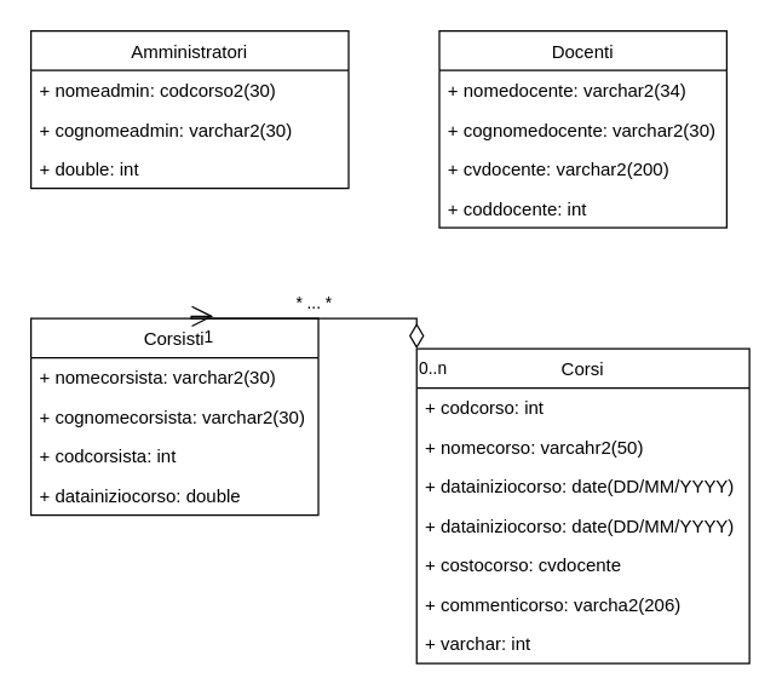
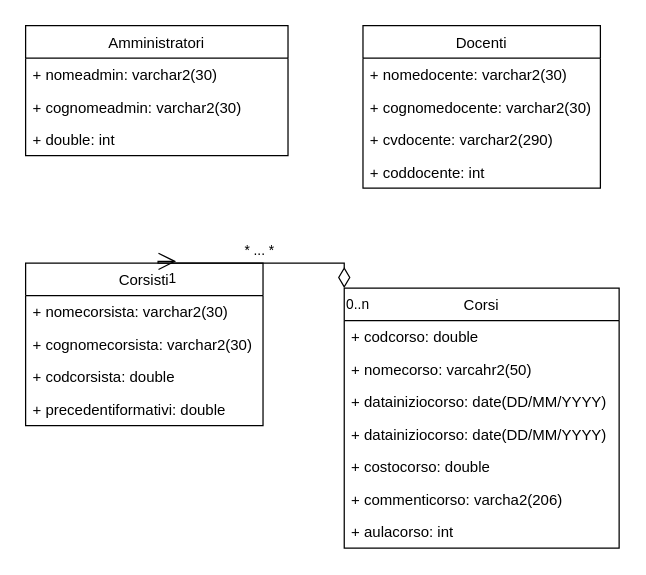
  <mxCell id="0" />
  <mxCell id="1" parent="0" />
  <mxCell id="2" value="Amministratori" style="swimlane;fontStyle=0;childLayout=stackLayout;horizontal=1;startSize=26;fillColor=none;horizontalStack=0;resizeParent=1;resizeParentMax=0;resizeLast=0;collapsible=1;marginBottom=0;" parent="1" vertex="1"><mxGeometry x="20" y="20" width="210" height="104" as="geometry" /></mxCell>
- <mxCell id="3" value="+ nomeadmin: codcorso2(30)" style="text;strokeColor=none;fillColor=none;align=left;verticalAlign=top;spacingLeft=4;spacingRight=4;overflow=hidden;rotatable=0;points=[[0,0.5],[1,0.5]];portConstraint=eastwest;" parent="2" vertex="1"><mxGeometry y="26" width="210" height="26" as="geometry" /></mxCell>
+ <mxCell id="3" value="+ nomeadmin: varchar2(30)" style="text;strokeColor=none;fillColor=none;align=left;verticalAlign=top;spacingLeft=4;spacingRight=4;overflow=hidden;rotatable=0;points=[[0,0.5],[1,0.5]];portConstraint=eastwest;" parent="2" vertex="1"><mxGeometry y="26" width="210" height="26" as="geometry" /></mxCell>
  <mxCell id="4" value="+ cognomeadmin: varchar2(30)" style="text;strokeColor=none;fillColor=none;align=left;verticalAlign=top;spacingLeft=4;spacingRight=4;overflow=hidden;rotatable=0;points=[[0,0.5],[1,0.5]];portConstraint=eastwest;" parent="2" vertex="1"><mxGeometry y="52" width="210" height="26" as="geometry" /></mxCell>
  <mxCell id="5" value="+ double: int" style="text;strokeColor=none;fillColor=none;align=left;verticalAlign=top;spacingLeft=4;spacingRight=4;overflow=hidden;rotatable=0;points=[[0,0.5],[1,0.5]];portConstraint=eastwest;" parent="2" vertex="1"><mxGeometry y="78" width="210" height="26" as="geometry" /></mxCell>
  <mxCell id="6" value="Docenti" style="swimlane;fontStyle=0;childLayout=stackLayout;horizontal=1;startSize=26;fillColor=none;horizontalStack=0;resizeParent=1;resizeParentMax=0;resizeLast=0;collapsible=1;marginBottom=0;" parent="1" vertex="1"><mxGeometry x="290" y="20" width="190" height="130" as="geometry" /></mxCell>
- <mxCell id="7" value="+ nomedocente: varchar2(34)" style="text;strokeColor=none;fillColor=none;align=left;verticalAlign=top;spacingLeft=4;spacingRight=4;overflow=hidden;rotatable=0;points=[[0,0.5],[1,0.5]];portConstraint=eastwest;" parent="6" vertex="1"><mxGeometry y="26" width="190" height="26" as="geometry" /></mxCell>
+ <mxCell id="7" value="+ nomedocente: varchar2(30)" style="text;strokeColor=none;fillColor=none;align=left;verticalAlign=top;spacingLeft=4;spacingRight=4;overflow=hidden;rotatable=0;points=[[0,0.5],[1,0.5]];portConstraint=eastwest;" parent="6" vertex="1"><mxGeometry y="26" width="190" height="26" as="geometry" /></mxCell>
  <mxCell id="8" value="+ cognomedocente: varchar2(30)" style="text;strokeColor=none;fillColor=none;align=left;verticalAlign=top;spacingLeft=4;spacingRight=4;overflow=hidden;rotatable=0;points=[[0,0.5],[1,0.5]];portConstraint=eastwest;" parent="6" vertex="1"><mxGeometry y="52" width="190" height="26" as="geometry" /></mxCell>
- <mxCell id="9" value="+ cvdocente: varchar2(200)" style="text;strokeColor=none;fillColor=none;align=left;verticalAlign=top;spacingLeft=4;spacingRight=4;overflow=hidden;rotatable=0;points=[[0,0.5],[1,0.5]];portConstraint=eastwest;" parent="6" vertex="1"><mxGeometry y="78" width="190" height="26" as="geometry" /></mxCell>
+ <mxCell id="9" value="+ cvdocente: varchar2(290)" style="text;strokeColor=none;fillColor=none;align=left;verticalAlign=top;spacingLeft=4;spacingRight=4;overflow=hidden;rotatable=0;points=[[0,0.5],[1,0.5]];portConstraint=eastwest;" parent="6" vertex="1"><mxGeometry y="78" width="190" height="26" as="geometry" /></mxCell>
  <mxCell id="10" value="+ coddocente: int" style="text;strokeColor=none;fillColor=none;align=left;verticalAlign=top;spacingLeft=4;spacingRight=4;overflow=hidden;rotatable=0;points=[[0,0.5],[1,0.5]];portConstraint=eastwest;" parent="6" vertex="1"><mxGeometry y="104" width="190" height="26" as="geometry" /></mxCell>
  <mxCell id="11" value="Corsi" style="swimlane;fontStyle=0;childLayout=stackLayout;horizontal=1;startSize=26;fillColor=none;horizontalStack=0;resizeParent=1;resizeParentMax=0;resizeLast=0;collapsible=1;marginBottom=0;" parent="1" vertex="1"><mxGeometry x="275" y="230" width="220" height="208" as="geometry" /></mxCell>
  <mxCell id="12" value="* ... *" style="endArrow=open;html=1;endSize=12;startArrow=diamondThin;startSize=14;startFill=0;edgeStyle=orthogonalEdgeStyle;rounded=0;entryX=0.634;entryY=-0.011;entryDx=0;entryDy=0;entryPerimeter=0;" parent="11" target="22" edge="1"><mxGeometry x="-0.043" y="-10" relative="1" as="geometry"><mxPoint as="sourcePoint" /><mxPoint x="160" as="targetPoint" /><Array as="points"><mxPoint y="-20" /><mxPoint x="-149" y="-20" /></Array><mxPoint as="offset" /></mxGeometry></mxCell>
  <mxCell id="13" value="0..n" style="edgeLabel;resizable=0;html=1;align=left;verticalAlign=top;" parent="12" connectable="0" vertex="1"><mxGeometry x="-1" relative="1" as="geometry" /></mxCell>
  <mxCell id="14" value="1" style="edgeLabel;resizable=0;html=1;align=right;verticalAlign=top;" parent="12" connectable="0" vertex="1"><mxGeometry x="1" relative="1" as="geometry" /></mxCell>
- <mxCell id="15" value="+ codcorso: int" style="text;strokeColor=none;fillColor=none;align=left;verticalAlign=top;spacingLeft=4;spacingRight=4;overflow=hidden;rotatable=0;points=[[0,0.5],[1,0.5]];portConstraint=eastwest;" parent="11" vertex="1"><mxGeometry y="26" width="220" height="26" as="geometry" /></mxCell>
+ <mxCell id="15" value="+ codcorso: double" style="text;strokeColor=none;fillColor=none;align=left;verticalAlign=top;spacingLeft=4;spacingRight=4;overflow=hidden;rotatable=0;points=[[0,0.5],[1,0.5]];portConstraint=eastwest;" parent="11" vertex="1"><mxGeometry y="26" width="220" height="26" as="geometry" /></mxCell>
  <mxCell id="16" value="+ nomecorso: varcahr2(50)" style="text;strokeColor=none;fillColor=none;align=left;verticalAlign=top;spacingLeft=4;spacingRight=4;overflow=hidden;rotatable=0;points=[[0,0.5],[1,0.5]];portConstraint=eastwest;" parent="11" vertex="1"><mxGeometry y="52" width="220" height="26" as="geometry" /></mxCell>
  <mxCell id="17" value="+ datainiziocorso: date(DD/MM/YYYY)" style="text;strokeColor=none;fillColor=none;align=left;verticalAlign=top;spacingLeft=4;spacingRight=4;overflow=hidden;rotatable=0;points=[[0,0.5],[1,0.5]];portConstraint=eastwest;" parent="11" vertex="1"><mxGeometry y="78" width="220" height="26" as="geometry" /></mxCell>
  <mxCell id="18" value="+ datainiziocorso: date(DD/MM/YYYY)" style="text;strokeColor=none;fillColor=none;align=left;verticalAlign=top;spacingLeft=4;spacingRight=4;overflow=hidden;rotatable=0;points=[[0,0.5],[1,0.5]];portConstraint=eastwest;" parent="11" vertex="1"><mxGeometry y="104" width="220" height="26" as="geometry" /></mxCell>
- <mxCell id="19" value="+ costocorso: cvdocente" style="text;strokeColor=none;fillColor=none;align=left;verticalAlign=top;spacingLeft=4;spacingRight=4;overflow=hidden;rotatable=0;points=[[0,0.5],[1,0.5]];portConstraint=eastwest;" parent="11" vertex="1"><mxGeometry y="130" width="220" height="26" as="geometry" /></mxCell>
+ <mxCell id="19" value="+ costocorso: double" style="text;strokeColor=none;fillColor=none;align=left;verticalAlign=top;spacingLeft=4;spacingRight=4;overflow=hidden;rotatable=0;points=[[0,0.5],[1,0.5]];portConstraint=eastwest;" parent="11" vertex="1"><mxGeometry y="130" width="220" height="26" as="geometry" /></mxCell>
  <mxCell id="20" value="+ commenticorso: varcha2(206)" style="text;strokeColor=none;fillColor=none;align=left;verticalAlign=top;spacingLeft=4;spacingRight=4;overflow=hidden;rotatable=0;points=[[0,0.5],[1,0.5]];portConstraint=eastwest;" parent="11" vertex="1"><mxGeometry y="156" width="220" height="26" as="geometry" /></mxCell>
- <mxCell id="21" value="+ varchar: int" style="text;strokeColor=none;fillColor=none;align=left;verticalAlign=top;spacingLeft=4;spacingRight=4;overflow=hidden;rotatable=0;points=[[0,0.5],[1,0.5]];portConstraint=eastwest;" parent="11" vertex="1"><mxGeometry y="182" width="220" height="26" as="geometry" /></mxCell>
+ <mxCell id="21" value="+ aulacorso: int" style="text;strokeColor=none;fillColor=none;align=left;verticalAlign=top;spacingLeft=4;spacingRight=4;overflow=hidden;rotatable=0;points=[[0,0.5],[1,0.5]];portConstraint=eastwest;" parent="11" vertex="1"><mxGeometry y="182" width="220" height="26" as="geometry" /></mxCell>
  <mxCell id="22" value="Corsisti" style="swimlane;fontStyle=0;childLayout=stackLayout;horizontal=1;startSize=26;fillColor=none;horizontalStack=0;resizeParent=1;resizeParentMax=0;resizeLast=0;collapsible=1;marginBottom=0;" parent="1" vertex="1"><mxGeometry x="20" y="210" width="190" height="130" as="geometry" /></mxCell>
  <mxCell id="23" value="+ nomecorsista: varchar2(30)" style="text;strokeColor=none;fillColor=none;align=left;verticalAlign=top;spacingLeft=4;spacingRight=4;overflow=hidden;rotatable=0;points=[[0,0.5],[1,0.5]];portConstraint=eastwest;" parent="22" vertex="1"><mxGeometry y="26" width="190" height="26" as="geometry" /></mxCell>
  <mxCell id="24" value="+ cognomecorsista: varchar2(30)" style="text;strokeColor=none;fillColor=none;align=left;verticalAlign=top;spacingLeft=4;spacingRight=4;overflow=hidden;rotatable=0;points=[[0,0.5],[1,0.5]];portConstraint=eastwest;" parent="22" vertex="1"><mxGeometry y="52" width="190" height="26" as="geometry" /></mxCell>
- <mxCell id="25" value="+ codcorsista: int" style="text;strokeColor=none;fillColor=none;align=left;verticalAlign=top;spacingLeft=4;spacingRight=4;overflow=hidden;rotatable=0;points=[[0,0.5],[1,0.5]];portConstraint=eastwest;" parent="22" vertex="1"><mxGeometry y="78" width="190" height="26" as="geometry" /></mxCell>
- <mxCell id="26" value="+ datainiziocorso: double" style="text;strokeColor=none;fillColor=none;align=left;verticalAlign=top;spacingLeft=4;spacingRight=4;overflow=hidden;rotatable=0;points=[[0,0.5],[1,0.5]];portConstraint=eastwest;" parent="22" vertex="1"><mxGeometry y="104" width="190" height="26" as="geometry" /></mxCell>
+ <mxCell id="25" value="+ codcorsista: double" style="text;strokeColor=none;fillColor=none;align=left;verticalAlign=top;spacingLeft=4;spacingRight=4;overflow=hidden;rotatable=0;points=[[0,0.5],[1,0.5]];portConstraint=eastwest;" parent="22" vertex="1"><mxGeometry y="78" width="190" height="26" as="geometry" /></mxCell>
+ <mxCell id="26" value="+ precedentiformativi: double" style="text;strokeColor=none;fillColor=none;align=left;verticalAlign=top;spacingLeft=4;spacingRight=4;overflow=hidden;rotatable=0;points=[[0,0.5],[1,0.5]];portConstraint=eastwest;" parent="22" vertex="1"><mxGeometry y="104" width="190" height="26" as="geometry" /></mxCell>
